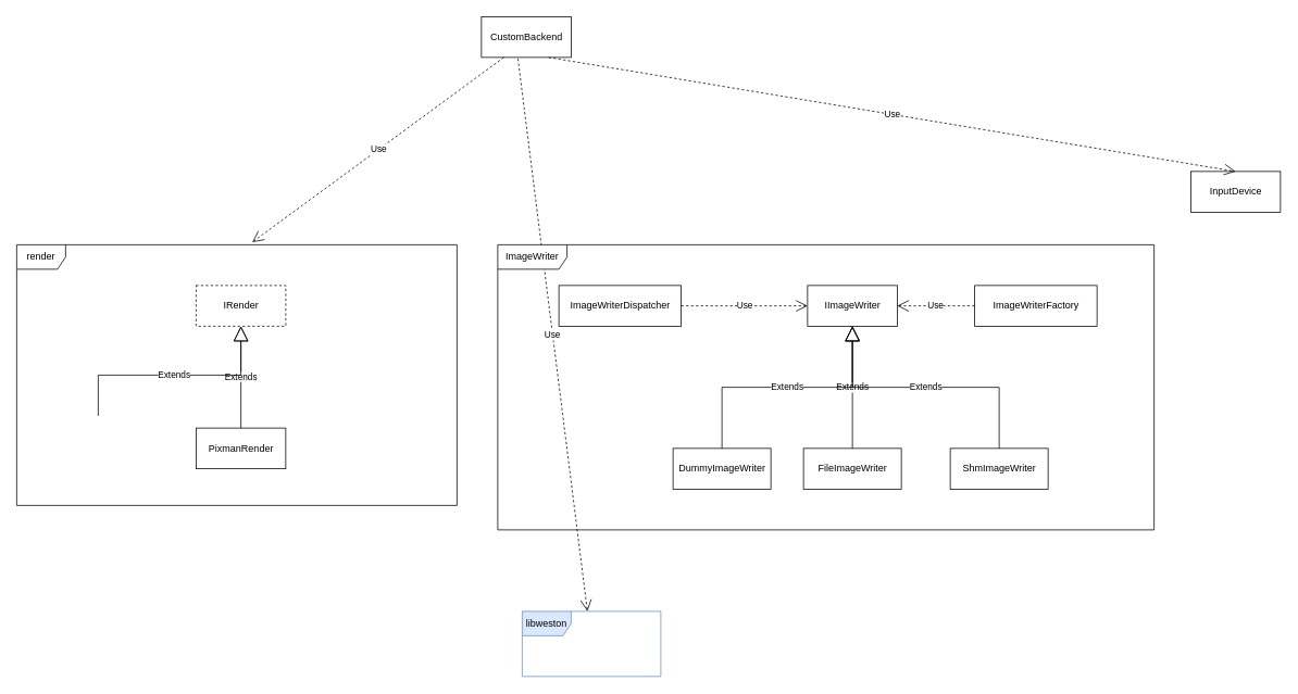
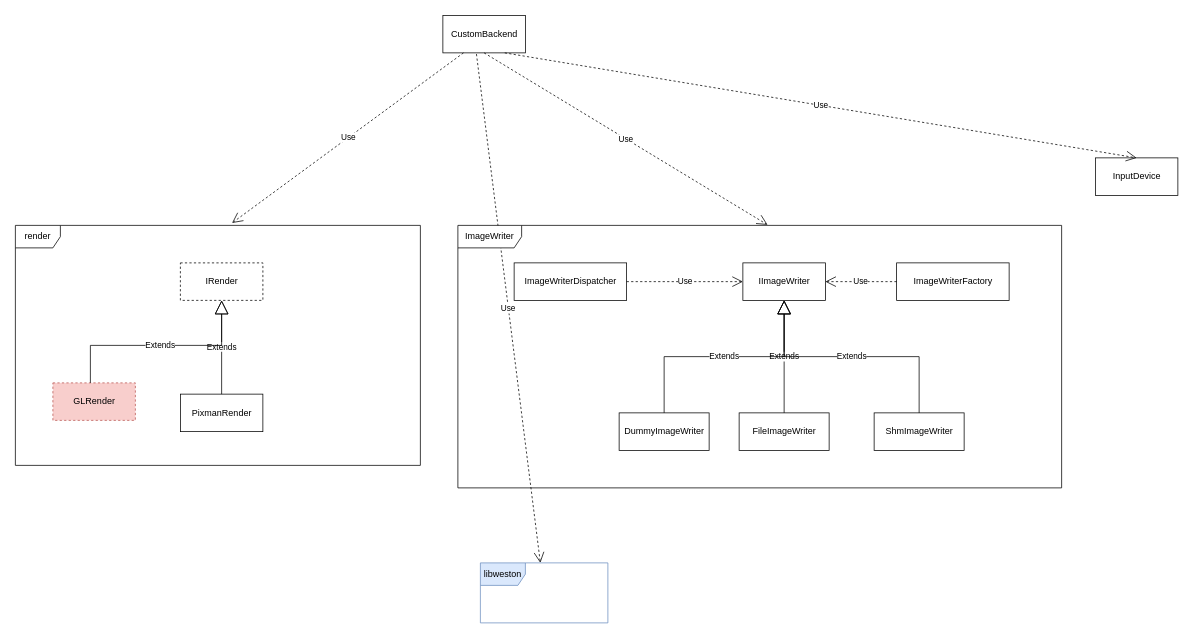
  <mxCell id="0" />
  <mxCell id="1" parent="0" />
  <mxCell id="2" value="Use" style="endArrow=open;endSize=12;dashed=1;html=1;rounded=0;exitX=0.407;exitY=1.031;exitDx=0;exitDy=0;exitPerimeter=0;" edge="1" parent="1" source="17" target="21"><mxGeometry width="160" relative="1" as="geometry"><mxPoint x="682.5" y="80" as="sourcePoint" /><mxPoint x="1525" y="220" as="targetPoint" /></mxGeometry></mxCell>
  <mxCell id="3" value="" style="group" vertex="1" connectable="0" parent="1"><mxGeometry x="610" y="300" width="805" height="350" as="geometry" /></mxCell>
  <mxCell id="4" value="IImageWriter" style="html=1;" vertex="1" parent="3"><mxGeometry x="380" y="50" width="110" height="50" as="geometry" /></mxCell>
  <mxCell id="5" value="DummyImageWriter" style="html=1;" vertex="1" parent="3"><mxGeometry x="215" y="250" width="120" height="50" as="geometry" /></mxCell>
  <mxCell id="6" value="FileImageWriter" style="html=1;" vertex="1" parent="3"><mxGeometry x="375" y="250" width="120" height="50" as="geometry" /></mxCell>
  <mxCell id="7" value="ShmImageWriter" style="html=1;" vertex="1" parent="3"><mxGeometry x="555" y="250" width="120" height="50" as="geometry" /></mxCell>
  <mxCell id="8" value="Extends" style="endArrow=block;endSize=16;endFill=0;html=1;rounded=0;entryX=0.5;entryY=1;entryDx=0;entryDy=0;" edge="1" parent="3" source="6" target="4"><mxGeometry width="160" relative="1" as="geometry"><mxPoint x="165" y="440" as="sourcePoint" /><mxPoint x="325" y="440" as="targetPoint" /></mxGeometry></mxCell>
  <mxCell id="9" value="Extends" style="endArrow=block;endSize=16;endFill=0;html=1;rounded=0;entryX=0.5;entryY=1;entryDx=0;entryDy=0;exitX=0.5;exitY=0;exitDx=0;exitDy=0;edgeStyle=orthogonalEdgeStyle;" edge="1" parent="3" source="5" target="4"><mxGeometry width="160" relative="1" as="geometry"><mxPoint x="445" y="220" as="sourcePoint" /><mxPoint x="445" y="110" as="targetPoint" /></mxGeometry></mxCell>
  <mxCell id="10" value="Extends" style="endArrow=block;endSize=16;endFill=0;html=1;rounded=0;entryX=0.5;entryY=1;entryDx=0;entryDy=0;exitX=0.5;exitY=0;exitDx=0;exitDy=0;edgeStyle=orthogonalEdgeStyle;" edge="1" parent="3" source="7" target="4"><mxGeometry width="160" relative="1" as="geometry"><mxPoint x="285" y="220" as="sourcePoint" /><mxPoint x="445" y="110" as="targetPoint" /></mxGeometry></mxCell>
  <mxCell id="11" value="ImageWriterDispatcher" style="html=1;" vertex="1" parent="3"><mxGeometry x="75" y="50" width="150" height="50" as="geometry" /></mxCell>
  <mxCell id="12" value="Use" style="endArrow=open;endSize=12;dashed=1;html=1;rounded=0;entryX=0;entryY=0.5;entryDx=0;entryDy=0;exitX=1;exitY=0.5;exitDx=0;exitDy=0;" edge="1" parent="3" source="11" target="4"><mxGeometry width="160" relative="1" as="geometry"><mxPoint x="35" y="410" as="sourcePoint" /><mxPoint x="195" y="410" as="targetPoint" /></mxGeometry></mxCell>
  <mxCell id="13" value="ImageWriterFactory" style="html=1;" vertex="1" parent="3"><mxGeometry x="585" y="50" width="150" height="50" as="geometry" /></mxCell>
  <mxCell id="14" value="Use" style="endArrow=open;endSize=12;dashed=1;html=1;rounded=0;entryX=1;entryY=0.5;entryDx=0;entryDy=0;exitX=0;exitY=0.5;exitDx=0;exitDy=0;" edge="1" parent="3" source="13" target="4"><mxGeometry width="160" relative="1" as="geometry"><mxPoint x="235" y="85" as="sourcePoint" /><mxPoint x="390" y="85" as="targetPoint" /></mxGeometry></mxCell>
  <mxCell id="15" value="ImageWriter" style="shape=umlFrame;whiteSpace=wrap;html=1;width=85;height=30;" vertex="1" parent="3"><mxGeometry width="805" height="350" as="geometry" /></mxCell>
  <mxCell id="16" value="InputDevice" style="html=1;" vertex="1" parent="1"><mxGeometry x="1460" y="210" width="110" height="50" as="geometry" /></mxCell>
  <mxCell id="17" value="CustomBackend" style="html=1;" vertex="1" parent="1"><mxGeometry x="590" y="20" width="110" height="50" as="geometry" /></mxCell>
  <mxCell id="18" value="Use" style="endArrow=open;endSize=12;dashed=1;html=1;rounded=0;exitX=0.25;exitY=1;exitDx=0;exitDy=0;entryX=0.535;entryY=-0.01;entryDx=0;entryDy=0;entryPerimeter=0;" edge="1" parent="1" source="17" target="23"><mxGeometry width="160" relative="1" as="geometry"><mxPoint x="570" y="780" as="sourcePoint" /><mxPoint x="730" y="780" as="targetPoint" /></mxGeometry></mxCell>
+ <mxCell id="19" value="Use" style="endArrow=open;endSize=12;dashed=1;html=1;rounded=0;exitX=0.5;exitY=1;exitDx=0;exitDy=0;entryX=0.513;entryY=-0.002;entryDx=0;entryDy=0;entryPerimeter=0;" edge="1" parent="1" source="17" target="15"><mxGeometry width="160" relative="1" as="geometry"><mxPoint x="627.5" y="80" as="sourcePoint" /><mxPoint x="318.9" y="306.8" as="targetPoint" /></mxGeometry></mxCell>
  <mxCell id="20" value="Use" style="endArrow=open;endSize=12;dashed=1;html=1;rounded=0;exitX=0.75;exitY=1;exitDx=0;exitDy=0;entryX=0.5;entryY=0;entryDx=0;entryDy=0;" edge="1" parent="1" source="17" target="16"><mxGeometry width="160" relative="1" as="geometry"><mxPoint x="655" y="80" as="sourcePoint" /><mxPoint x="1032.965" y="309.3" as="targetPoint" /></mxGeometry></mxCell>
  <mxCell id="21" value="libweston" style="shape=umlFrame;whiteSpace=wrap;html=1;fillColor=#dae8fc;strokeColor=#6c8ebf;" vertex="1" parent="1"><mxGeometry x="640" y="750" width="170" height="80" as="geometry" /></mxCell>
  <mxCell id="22" value="" style="group" vertex="1" connectable="0" parent="1"><mxGeometry x="20" y="300" width="540" height="320" as="geometry" /></mxCell>
  <mxCell id="23" value="render" style="shape=umlFrame;whiteSpace=wrap;html=1;" vertex="1" parent="22"><mxGeometry width="540" height="320" as="geometry" /></mxCell>
  <mxCell id="24" value="" style="group" vertex="1" connectable="0" parent="22"><mxGeometry width="540" height="320" as="geometry" /></mxCell>
  <mxCell id="25" value="IRender" style="html=1;dashed=1;" vertex="1" parent="24"><mxGeometry x="220" y="50" width="110" height="50" as="geometry" /></mxCell>
  <mxCell id="26" value="PixmanRender" style="html=1;" vertex="1" parent="24"><mxGeometry x="220" y="225" width="110" height="50" as="geometry" /></mxCell>
+ <mxCell id="27" value="GLRender" style="html=1;dashed=1;fillColor=#f8cecc;strokeColor=#b85450;" vertex="1" parent="24"><mxGeometry x="50" y="210" width="110" height="50" as="geometry" /></mxCell>
  <mxCell id="28" value="Extends" style="endArrow=block;endSize=16;endFill=0;html=1;rounded=0;entryX=0.5;entryY=1;entryDx=0;entryDy=0;" edge="1" parent="24" source="26" target="25"><mxGeometry width="160" relative="1" as="geometry"><mxPoint x="130" y="390" as="sourcePoint" /><mxPoint x="290" y="390" as="targetPoint" /></mxGeometry></mxCell>
  <mxCell id="29" value="Extends" style="endArrow=block;endSize=16;endFill=0;html=1;rounded=0;entryX=0.5;entryY=1;entryDx=0;entryDy=0;edgeStyle=orthogonalEdgeStyle;" edge="1" parent="24" target="25"><mxGeometry width="160" relative="1" as="geometry"><mxPoint x="100" y="210" as="sourcePoint" /><mxPoint x="100" y="100" as="targetPoint" /><Array as="points"><mxPoint x="100" y="160" /><mxPoint x="275" y="160" /></Array></mxGeometry></mxCell>
